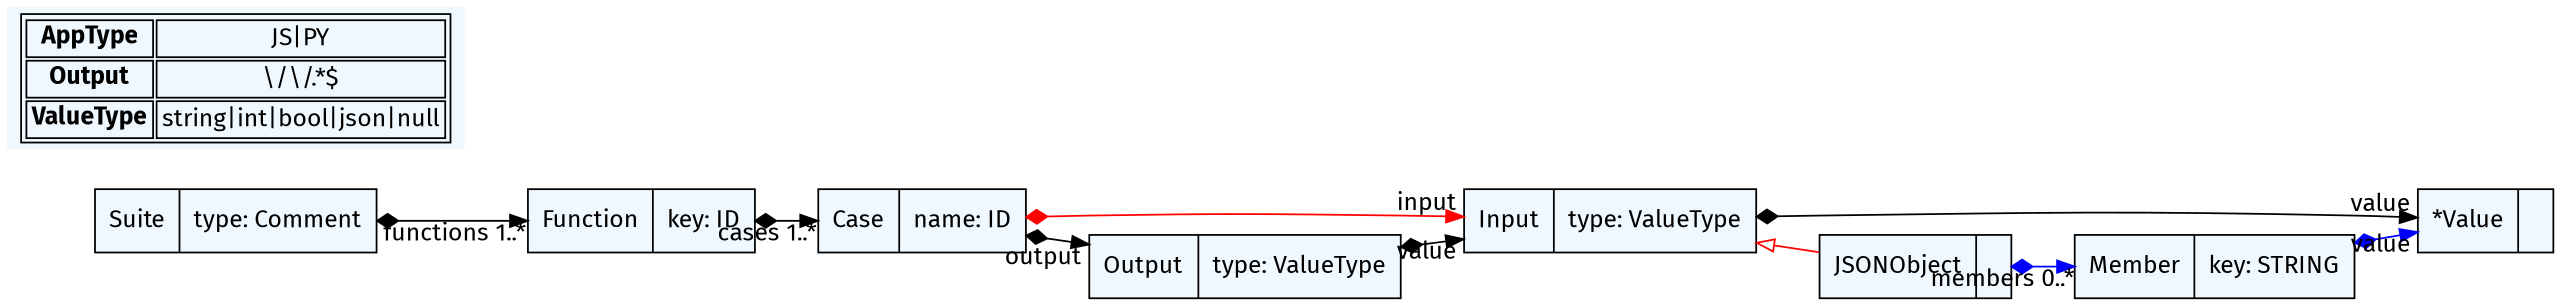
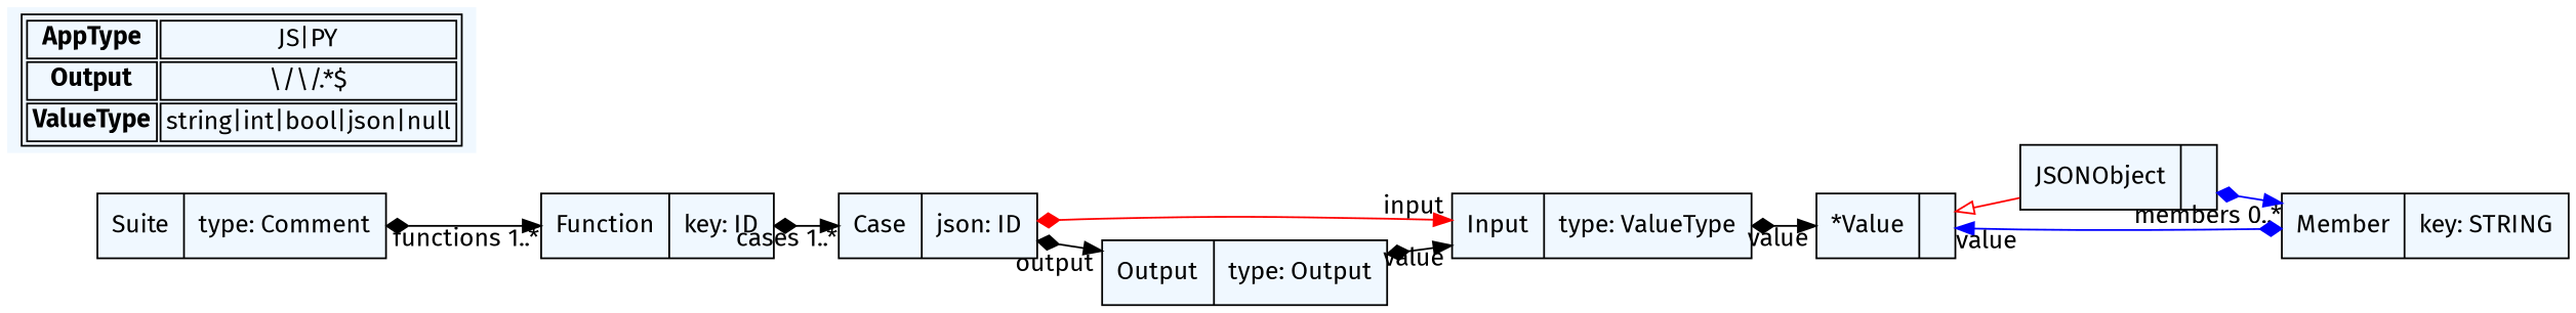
  digraph {
    fontname="Fira Sans"
    fontsize=8
    nodesep=0.3
    rankdir=LR
    node [fillcolor=aliceblue fontname="Fira Sans" shape=record style=filled]
    edge [arrowtail=diamond color=black dir=both fontname="Fira Sans" headlabel="value "]
    n1 [label="{Suite|type: Comment\l}"]
    n2 [label="{Function|key: ID\l}"]
-   n3 [label="{Case|name: ID\l}"]
+   n3 [label="{Case|json: ID\l}"]
    n4 [label="{Input|type: ValueType\l}"]
-   n5 [label="{Output|type: ValueType\l}"]
+   n5 [label="{Output|type: Output\l}"]
    n6 [label="{*Value|}"]
    n7 [label="{JSONObject|}"]
    n8 [label="{Member|key: STRING\l}"]
    n9 [label=< <table> 	<tr> 		<td><b>AppType</b></td><td>JS|PY</td> 	</tr> 	<tr> 		<td><b>Output</b></td><td>\/\/.*$</td> 	</tr> 	<tr> 		<td><b>ValueType</b></td><td>string|int|bool|json|null</td> 	</tr> </table> > shape=plaintext]
    n1 -> n2 [headlabel="functions 1..*"]
    n2 -> n3 [headlabel="cases 1..*"]
    n3 -> n4 [color=red headlabel="input "]
    n3 -> n5 [headlabel="output "]
    n4 -> n6
    n5 -> n4
-   n4 -> n7 [arrowtail=empty color=red dir=back headlabel=""]
+   n6 -> n7 [arrowtail=empty color=red dir=back headlabel=""]
    n7 -> n8 [color=blue headlabel="members 0..*"]
    n8 -> n6 [color=blue]
  }
